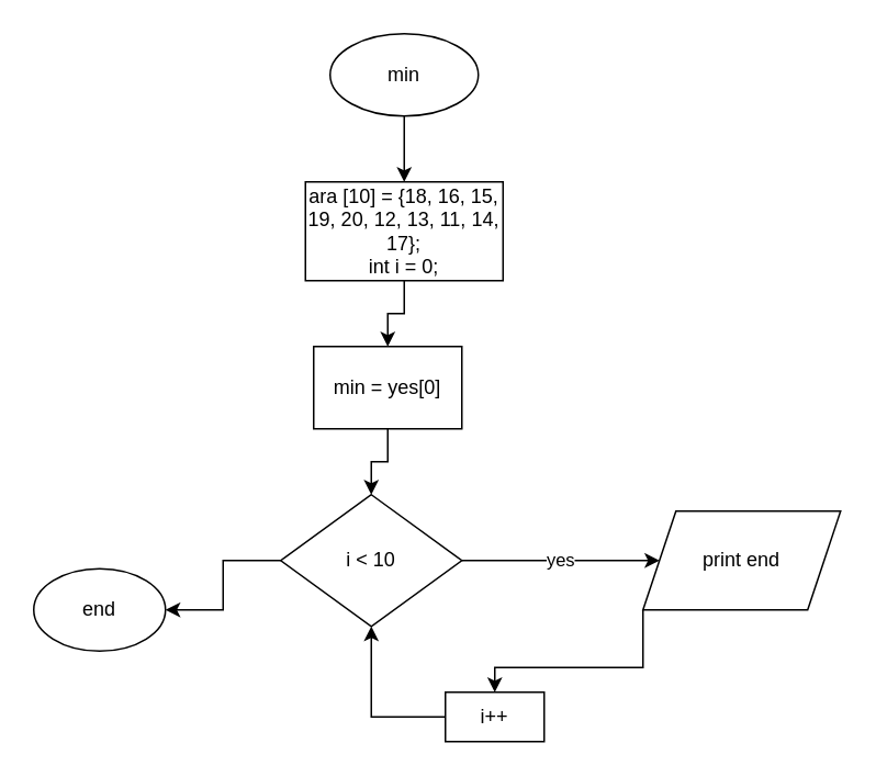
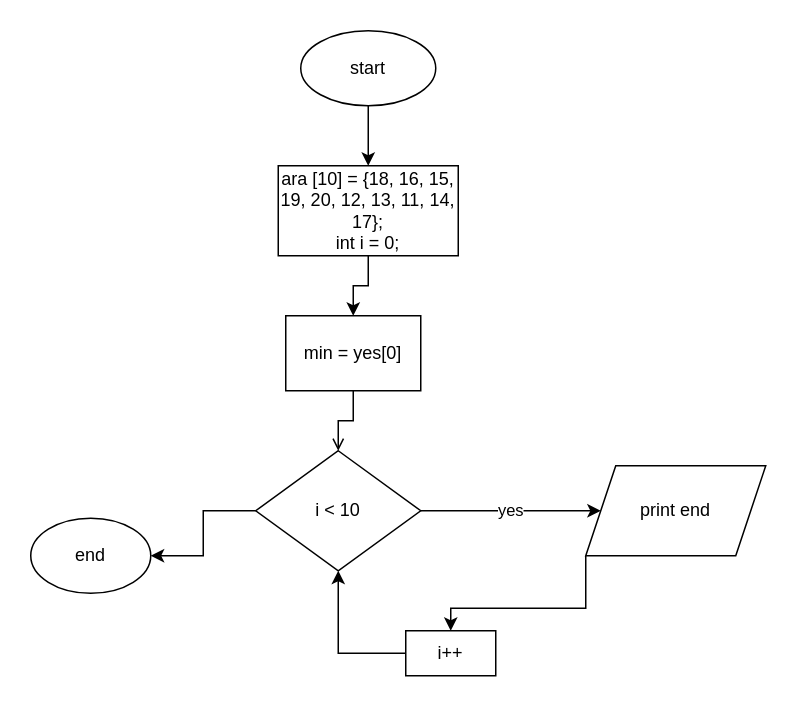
  <mxCell id="0" />
  <mxCell id="1" parent="0" />
  <mxCell id="2" value="" style="edgeStyle=orthogonalEdgeStyle;rounded=0;orthogonalLoop=1;jettySize=auto;html=1;labelBackgroundColor=none;fontColor=default;" edge="1" parent="1" source="3" target="5"><mxGeometry relative="1" as="geometry" /></mxCell>
- <mxCell id="3" value="min" style="ellipse;whiteSpace=wrap;html=1;labelBackgroundColor=none;" vertex="1" parent="1"><mxGeometry x="200" y="20" width="90" height="50" as="geometry" /></mxCell>
+ <mxCell id="3" value="start" style="ellipse;whiteSpace=wrap;html=1;labelBackgroundColor=none;" vertex="1" parent="1"><mxGeometry x="200" y="20" width="90" height="50" as="geometry" /></mxCell>
  <mxCell id="4" value="" style="edgeStyle=orthogonalEdgeStyle;rounded=0;orthogonalLoop=1;jettySize=auto;html=1;labelBackgroundColor=none;fontColor=default;" edge="1" parent="1" source="5" target="7"><mxGeometry relative="1" as="geometry" /></mxCell>
  <mxCell id="5" value="ara [10] = {18, 16, 15, 19, 20, 12, 13, 11, 14,&lt;br&gt;17};&lt;br&gt;int i = 0;" style="whiteSpace=wrap;html=1;labelBackgroundColor=none;" vertex="1" parent="1"><mxGeometry x="185" y="110" width="120" height="60" as="geometry" /></mxCell>
- <mxCell id="6" value="" style="edgeStyle=orthogonalEdgeStyle;rounded=0;hachureGap=4;orthogonalLoop=1;jettySize=auto;html=1;fontFamily=Architects Daughter;fontSource=https%3A%2F%2Ffonts.googleapis.com%2Fcss%3Ffamily%3DArchitects%2BDaughter;fontSize=16;labelBackgroundColor=none;fontColor=default;" edge="1" parent="1" source="7" target="10"><mxGeometry relative="1" as="geometry" /></mxCell>
+ <mxCell id="6" value="" style="edgeStyle=orthogonalEdgeStyle;rounded=0;hachureGap=4;orthogonalLoop=1;jettySize=auto;html=1;fontFamily=Architects Daughter;fontSource=https%3A%2F%2Ffonts.googleapis.com%2Fcss%3Ffamily%3DArchitects%2BDaughter;fontSize=16;labelBackgroundColor=none;fontColor=default;endArrow=open;" edge="1" parent="1" source="7" target="10"><mxGeometry relative="1" as="geometry" /></mxCell>
  <mxCell id="7" value="min = yes[0]" style="whiteSpace=wrap;html=1;labelBackgroundColor=none;" vertex="1" parent="1"><mxGeometry x="190" y="210" width="90" height="50" as="geometry" /></mxCell>
  <mxCell id="8" value="" style="edgeStyle=orthogonalEdgeStyle;rounded=0;orthogonalLoop=1;jettySize=auto;html=1;labelBackgroundColor=none;fontColor=default;" edge="1" parent="1" source="10" target="13"><mxGeometry relative="1" as="geometry" /></mxCell>
  <mxCell id="9" value="yes" style="edgeStyle=orthogonalEdgeStyle;rounded=0;sketch=0;orthogonalLoop=1;jettySize=auto;html=1;exitX=1;exitY=0.5;exitDx=0;exitDy=0;" edge="1" parent="1" source="10" target="12"><mxGeometry relative="1" as="geometry" /></mxCell>
  <mxCell id="10" value="i &amp;lt; 10" style="rhombus;whiteSpace=wrap;html=1;labelBackgroundColor=none;" vertex="1" parent="1"><mxGeometry x="170" y="300" width="110" height="80" as="geometry" /></mxCell>
  <mxCell id="11" value="" style="edgeStyle=orthogonalEdgeStyle;rounded=0;orthogonalLoop=1;jettySize=auto;html=1;labelBackgroundColor=none;fontColor=default;" edge="1" parent="1" source="12" target="15"><mxGeometry relative="1" as="geometry"><Array as="points"><mxPoint x="390" y="405" /></Array></mxGeometry></mxCell>
  <mxCell id="12" value="print end" style="shape=parallelogram;perimeter=parallelogramPerimeter;whiteSpace=wrap;html=1;fixedSize=1;labelBackgroundColor=none;" vertex="1" parent="1"><mxGeometry x="390" y="310" width="120" height="60" as="geometry" /></mxCell>
  <mxCell id="13" value="end" style="ellipse;whiteSpace=wrap;html=1;labelBackgroundColor=none;" vertex="1" parent="1"><mxGeometry x="20" y="345" width="80" height="50" as="geometry" /></mxCell>
  <mxCell id="14" style="edgeStyle=orthogonalEdgeStyle;rounded=0;orthogonalLoop=1;jettySize=auto;html=1;exitX=0;exitY=0.5;exitDx=0;exitDy=0;entryX=0.5;entryY=1;entryDx=0;entryDy=0;labelBackgroundColor=none;fontColor=default;" edge="1" parent="1" source="15" target="10"><mxGeometry relative="1" as="geometry" /></mxCell>
  <mxCell id="15" value="i++" style="whiteSpace=wrap;html=1;labelBackgroundColor=none;" vertex="1" parent="1"><mxGeometry x="270" y="420" width="60" height="30" as="geometry" /></mxCell>
